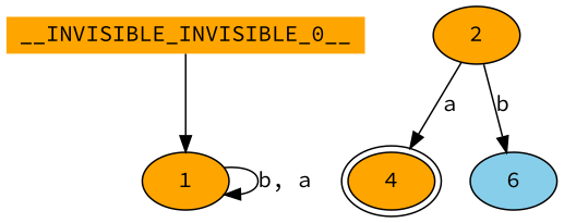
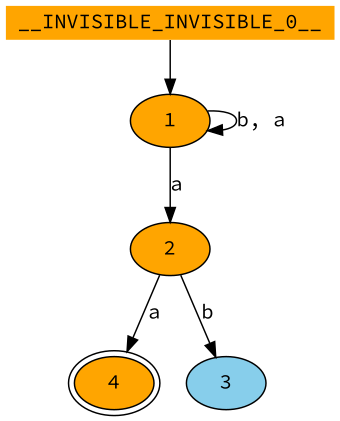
  digraph {
    fontname="Source Code Pro"
    node [fillcolor=orange fontname="Source Code Pro" style=filled]
    edge [fontname="Source Code Pro"]
    n1 [height=.0 label=__INVISIBLE_INVISIBLE_0__ shape=none width=.0]
    1
    2
    4 [peripheries=2]
-   3 [fillcolor=skyblue label=6]
+   3 [fillcolor=skyblue]
    n1 -> 1 [peripheries=2]
    1 -> 1 [label="b, a"]
+   1 -> 2 [label=a]
    2 -> 4 [label=a]
    2 -> 3 [label=b]
  }
